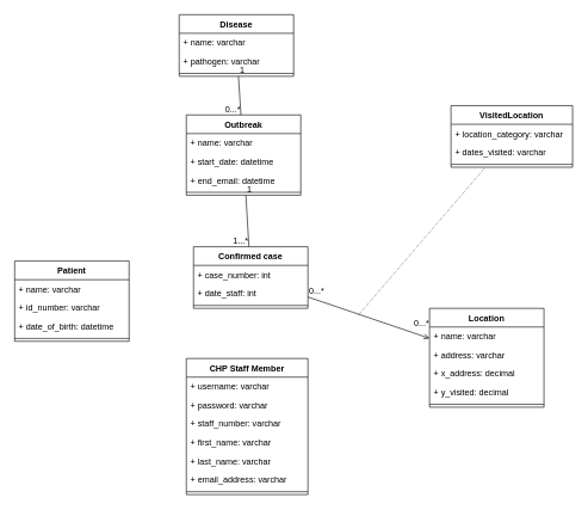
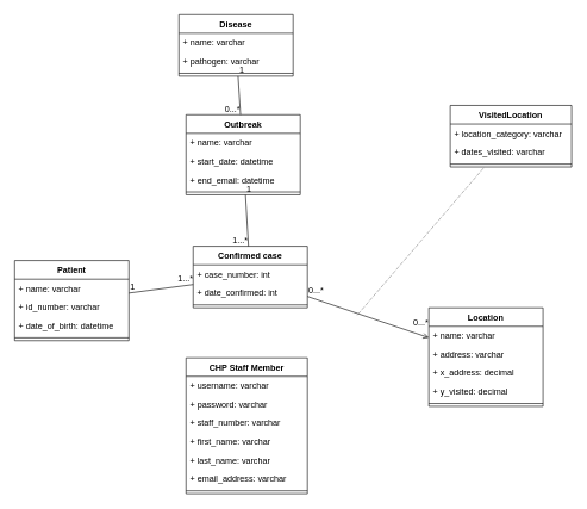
  <mxCell id="0" />
  <mxCell id="1" parent="0" />
  <mxCell id="2" value="Outbreak" style="swimlane;fontStyle=1;align=center;verticalAlign=top;childLayout=stackLayout;horizontal=1;startSize=26;horizontalStack=0;resizeParent=1;resizeParentMax=0;resizeLast=0;collapsible=1;marginBottom=0;" vertex="1" parent="1"><mxGeometry x="260" y="160" width="160" height="112" as="geometry" /></mxCell>
  <mxCell id="3" value="+ name: varchar" style="text;strokeColor=none;fillColor=none;align=left;verticalAlign=top;spacingLeft=4;spacingRight=4;overflow=hidden;rotatable=0;points=[[0,0.5],[1,0.5]];portConstraint=eastwest;" vertex="1" parent="2"><mxGeometry y="26" width="160" height="26" as="geometry" /></mxCell>
  <mxCell id="4" value="+ start_date: datetime" style="text;strokeColor=none;fillColor=none;align=left;verticalAlign=top;spacingLeft=4;spacingRight=4;overflow=hidden;rotatable=0;points=[[0,0.5],[1,0.5]];portConstraint=eastwest;" vertex="1" parent="2"><mxGeometry y="52" width="160" height="26" as="geometry" /></mxCell>
  <mxCell id="5" value="+ end_email: datetime" style="text;strokeColor=none;fillColor=none;align=left;verticalAlign=top;spacingLeft=4;spacingRight=4;overflow=hidden;rotatable=0;points=[[0,0.5],[1,0.5]];portConstraint=eastwest;" vertex="1" parent="2"><mxGeometry y="78" width="160" height="26" as="geometry" /></mxCell>
  <mxCell id="6" value="" style="line;strokeWidth=1;fillColor=none;align=left;verticalAlign=middle;spacingTop=-1;spacingLeft=3;spacingRight=3;rotatable=0;labelPosition=right;points=[];portConstraint=eastwest;" vertex="1" parent="2"><mxGeometry y="104" width="160" height="8" as="geometry" /></mxCell>
  <mxCell id="7" value="CHP Staff Member" style="swimlane;fontStyle=1;align=center;verticalAlign=top;childLayout=stackLayout;horizontal=1;startSize=26;horizontalStack=0;resizeParent=1;resizeParentMax=0;resizeLast=0;collapsible=1;marginBottom=0;" vertex="1" parent="1"><mxGeometry x="260" y="500" width="170" height="190" as="geometry" /></mxCell>
  <mxCell id="8" value="+ username: varchar" style="text;strokeColor=none;fillColor=none;align=left;verticalAlign=top;spacingLeft=4;spacingRight=4;overflow=hidden;rotatable=0;points=[[0,0.5],[1,0.5]];portConstraint=eastwest;" vertex="1" parent="7"><mxGeometry y="26" width="170" height="26" as="geometry" /></mxCell>
  <mxCell id="9" value="+ password: varchar" style="text;strokeColor=none;fillColor=none;align=left;verticalAlign=top;spacingLeft=4;spacingRight=4;overflow=hidden;rotatable=0;points=[[0,0.5],[1,0.5]];portConstraint=eastwest;" vertex="1" parent="7"><mxGeometry y="52" width="170" height="26" as="geometry" /></mxCell>
  <mxCell id="10" value="+ staff_number: varchar" style="text;strokeColor=none;fillColor=none;align=left;verticalAlign=top;spacingLeft=4;spacingRight=4;overflow=hidden;rotatable=0;points=[[0,0.5],[1,0.5]];portConstraint=eastwest;" vertex="1" parent="7"><mxGeometry y="78" width="170" height="26" as="geometry" /></mxCell>
  <mxCell id="11" value="+ first_name: varchar" style="text;strokeColor=none;fillColor=none;align=left;verticalAlign=top;spacingLeft=4;spacingRight=4;overflow=hidden;rotatable=0;points=[[0,0.5],[1,0.5]];portConstraint=eastwest;" vertex="1" parent="7"><mxGeometry y="104" width="170" height="26" as="geometry" /></mxCell>
  <mxCell id="12" value="+ last_name: varchar" style="text;strokeColor=none;fillColor=none;align=left;verticalAlign=top;spacingLeft=4;spacingRight=4;overflow=hidden;rotatable=0;points=[[0,0.5],[1,0.5]];portConstraint=eastwest;" vertex="1" parent="7"><mxGeometry y="130" width="170" height="26" as="geometry" /></mxCell>
  <mxCell id="13" value="+ email_address: varchar" style="text;strokeColor=none;fillColor=none;align=left;verticalAlign=top;spacingLeft=4;spacingRight=4;overflow=hidden;rotatable=0;points=[[0,0.5],[1,0.5]];portConstraint=eastwest;" vertex="1" parent="7"><mxGeometry y="156" width="170" height="26" as="geometry" /></mxCell>
  <mxCell id="14" value="" style="line;strokeWidth=1;fillColor=none;align=left;verticalAlign=middle;spacingTop=-1;spacingLeft=3;spacingRight=3;rotatable=0;labelPosition=right;points=[];portConstraint=eastwest;" vertex="1" parent="7"><mxGeometry y="182" width="170" height="8" as="geometry" /></mxCell>
  <mxCell id="15" value="Confirmed case" style="swimlane;fontStyle=1;align=center;verticalAlign=top;childLayout=stackLayout;horizontal=1;startSize=26;horizontalStack=0;resizeParent=1;resizeParentMax=0;resizeLast=0;collapsible=1;marginBottom=0;" vertex="1" parent="1"><mxGeometry x="270" y="344" width="160" height="86" as="geometry" /></mxCell>
  <mxCell id="16" value="+ case_number: int" style="text;strokeColor=none;fillColor=none;align=left;verticalAlign=top;spacingLeft=4;spacingRight=4;overflow=hidden;rotatable=0;points=[[0,0.5],[1,0.5]];portConstraint=eastwest;" vertex="1" parent="15"><mxGeometry y="26" width="160" height="26" as="geometry" /></mxCell>
- <mxCell id="17" value="+ date_staff: int" style="text;strokeColor=none;fillColor=none;align=left;verticalAlign=top;spacingLeft=4;spacingRight=4;overflow=hidden;rotatable=0;points=[[0,0.5],[1,0.5]];portConstraint=eastwest;" vertex="1" parent="15"><mxGeometry y="52" width="160" height="26" as="geometry" /></mxCell>
+ <mxCell id="17" value="+ date_confirmed: int" style="text;strokeColor=none;fillColor=none;align=left;verticalAlign=top;spacingLeft=4;spacingRight=4;overflow=hidden;rotatable=0;points=[[0,0.5],[1,0.5]];portConstraint=eastwest;" vertex="1" parent="15"><mxGeometry y="52" width="160" height="26" as="geometry" /></mxCell>
  <mxCell id="18" value="" style="line;strokeWidth=1;fillColor=none;align=left;verticalAlign=middle;spacingTop=-1;spacingLeft=3;spacingRight=3;rotatable=0;labelPosition=right;points=[];portConstraint=eastwest;" vertex="1" parent="15"><mxGeometry y="78" width="160" height="8" as="geometry" /></mxCell>
  <mxCell id="19" value="" style="endArrow=none;html=1;rounded=0;" edge="1" parent="1" source="2" target="15"><mxGeometry relative="1" as="geometry"><mxPoint x="320" y="260" as="sourcePoint" /><mxPoint x="480" y="260" as="targetPoint" /></mxGeometry></mxCell>
  <mxCell id="20" value="1" style="resizable=0;html=1;align=left;verticalAlign=bottom;" connectable="0" vertex="1" parent="19"><mxGeometry x="-1" relative="1" as="geometry" /></mxCell>
  <mxCell id="21" value="1...*" style="resizable=0;html=1;align=right;verticalAlign=bottom;" connectable="0" vertex="1" parent="19"><mxGeometry x="1" relative="1" as="geometry" /></mxCell>
  <mxCell id="22" value="Disease" style="swimlane;fontStyle=1;align=center;verticalAlign=top;childLayout=stackLayout;horizontal=1;startSize=26;horizontalStack=0;resizeParent=1;resizeParentMax=0;resizeLast=0;collapsible=1;marginBottom=0;" vertex="1" parent="1"><mxGeometry x="250" y="20" width="160" height="86" as="geometry" /></mxCell>
  <mxCell id="23" value="+ name: varchar" style="text;strokeColor=none;fillColor=none;align=left;verticalAlign=top;spacingLeft=4;spacingRight=4;overflow=hidden;rotatable=0;points=[[0,0.5],[1,0.5]];portConstraint=eastwest;" vertex="1" parent="22"><mxGeometry y="26" width="160" height="26" as="geometry" /></mxCell>
  <mxCell id="24" value="+ pathogen: varchar" style="text;strokeColor=none;fillColor=none;align=left;verticalAlign=top;spacingLeft=4;spacingRight=4;overflow=hidden;rotatable=0;points=[[0,0.5],[1,0.5]];portConstraint=eastwest;" vertex="1" parent="22"><mxGeometry y="52" width="160" height="26" as="geometry" /></mxCell>
  <mxCell id="25" value="" style="line;strokeWidth=1;fillColor=none;align=left;verticalAlign=middle;spacingTop=-1;spacingLeft=3;spacingRight=3;rotatable=0;labelPosition=right;points=[];portConstraint=eastwest;" vertex="1" parent="22"><mxGeometry y="78" width="160" height="8" as="geometry" /></mxCell>
  <mxCell id="26" value="" style="endArrow=none;html=1;rounded=0;" edge="1" parent="1" source="22" target="2"><mxGeometry relative="1" as="geometry"><mxPoint x="310" y="100" as="sourcePoint" /><mxPoint x="470" y="100" as="targetPoint" /></mxGeometry></mxCell>
  <mxCell id="27" value="1" style="resizable=0;html=1;align=left;verticalAlign=bottom;" connectable="0" vertex="1" parent="26"><mxGeometry x="-1" relative="1" as="geometry" /></mxCell>
  <mxCell id="28" value="0...*" style="resizable=0;html=1;align=right;verticalAlign=bottom;" connectable="0" vertex="1" parent="26"><mxGeometry x="1" relative="1" as="geometry" /></mxCell>
  <mxCell id="29" value="Patient" style="swimlane;fontStyle=1;align=center;verticalAlign=top;childLayout=stackLayout;horizontal=1;startSize=26;horizontalStack=0;resizeParent=1;resizeParentMax=0;resizeLast=0;collapsible=1;marginBottom=0;" vertex="1" parent="1"><mxGeometry x="20" y="364" width="160" height="112" as="geometry" /></mxCell>
  <mxCell id="30" value="+ name: varchar" style="text;strokeColor=none;fillColor=none;align=left;verticalAlign=top;spacingLeft=4;spacingRight=4;overflow=hidden;rotatable=0;points=[[0,0.5],[1,0.5]];portConstraint=eastwest;" vertex="1" parent="29"><mxGeometry y="26" width="160" height="26" as="geometry" /></mxCell>
  <mxCell id="31" value="+ id_number: varchar" style="text;strokeColor=none;fillColor=none;align=left;verticalAlign=top;spacingLeft=4;spacingRight=4;overflow=hidden;rotatable=0;points=[[0,0.5],[1,0.5]];portConstraint=eastwest;" vertex="1" parent="29"><mxGeometry y="52" width="160" height="26" as="geometry" /></mxCell>
  <mxCell id="32" value="+ date_of_birth: datetime" style="text;strokeColor=none;fillColor=none;align=left;verticalAlign=top;spacingLeft=4;spacingRight=4;overflow=hidden;rotatable=0;points=[[0,0.5],[1,0.5]];portConstraint=eastwest;" vertex="1" parent="29"><mxGeometry y="78" width="160" height="26" as="geometry" /></mxCell>
  <mxCell id="33" value="" style="line;strokeWidth=1;fillColor=none;align=left;verticalAlign=middle;spacingTop=-1;spacingLeft=3;spacingRight=3;rotatable=0;labelPosition=right;points=[];portConstraint=eastwest;" vertex="1" parent="29"><mxGeometry y="104" width="160" height="8" as="geometry" /></mxCell>
+ <mxCell id="34" value="" style="endArrow=none;html=1;rounded=0;" edge="1" parent="1" source="29" target="15"><mxGeometry relative="1" as="geometry"><mxPoint x="240" y="450" as="sourcePoint" /><mxPoint x="400" y="450" as="targetPoint" /></mxGeometry></mxCell>
+ <mxCell id="35" value="1" style="resizable=0;html=1;align=left;verticalAlign=bottom;" connectable="0" vertex="1" parent="34"><mxGeometry x="-1" relative="1" as="geometry" /></mxCell>
+ <mxCell id="36" value="1...*" style="resizable=0;html=1;align=right;verticalAlign=bottom;" connectable="0" vertex="1" parent="34"><mxGeometry x="1" relative="1" as="geometry" /></mxCell>
  <mxCell id="37" value="Location" style="swimlane;fontStyle=1;align=center;verticalAlign=top;childLayout=stackLayout;horizontal=1;startSize=26;horizontalStack=0;resizeParent=1;resizeParentMax=0;resizeLast=0;collapsible=1;marginBottom=0;" vertex="1" parent="1"><mxGeometry x="600" y="430" width="160" height="138" as="geometry" /></mxCell>
  <mxCell id="38" value="+ name: varchar" style="text;strokeColor=none;fillColor=none;align=left;verticalAlign=top;spacingLeft=4;spacingRight=4;overflow=hidden;rotatable=0;points=[[0,0.5],[1,0.5]];portConstraint=eastwest;" vertex="1" parent="37"><mxGeometry y="26" width="160" height="26" as="geometry" /></mxCell>
  <mxCell id="39" value="+ address: varchar" style="text;strokeColor=none;fillColor=none;align=left;verticalAlign=top;spacingLeft=4;spacingRight=4;overflow=hidden;rotatable=0;points=[[0,0.5],[1,0.5]];portConstraint=eastwest;" vertex="1" parent="37"><mxGeometry y="52" width="160" height="26" as="geometry" /></mxCell>
  <mxCell id="40" value="+ x_address: decimal" style="text;strokeColor=none;fillColor=none;align=left;verticalAlign=top;spacingLeft=4;spacingRight=4;overflow=hidden;rotatable=0;points=[[0,0.5],[1,0.5]];portConstraint=eastwest;" vertex="1" parent="37"><mxGeometry y="78" width="160" height="26" as="geometry" /></mxCell>
  <mxCell id="41" value="+ y_visited: decimal" style="text;strokeColor=none;fillColor=none;align=left;verticalAlign=top;spacingLeft=4;spacingRight=4;overflow=hidden;rotatable=0;points=[[0,0.5],[1,0.5]];portConstraint=eastwest;" vertex="1" parent="37"><mxGeometry y="104" width="160" height="26" as="geometry" /></mxCell>
  <mxCell id="42" value="" style="line;strokeWidth=1;fillColor=none;align=left;verticalAlign=middle;spacingTop=-1;spacingLeft=3;spacingRight=3;rotatable=0;labelPosition=right;points=[];portConstraint=eastwest;" vertex="1" parent="37"><mxGeometry y="130" width="160" height="8" as="geometry" /></mxCell>
  <mxCell id="43" value="" style="endArrow=open;html=1;rounded=0;strokeColor=#000000;" edge="1" parent="1" source="15" target="37"><mxGeometry relative="1" as="geometry"><mxPoint x="500" y="380" as="sourcePoint" /><mxPoint x="678" y="440" as="targetPoint" /></mxGeometry></mxCell>
  <mxCell id="44" value="0...*" style="resizable=0;html=1;align=left;verticalAlign=bottom;" connectable="0" vertex="1" parent="43"><mxGeometry x="-1" relative="1" as="geometry" /></mxCell>
  <mxCell id="45" value="0...*" style="resizable=0;html=1;align=right;verticalAlign=bottom;" connectable="0" vertex="1" parent="43"><mxGeometry x="1" relative="1" as="geometry"><mxPoint y="-11.85" as="offset" /></mxGeometry></mxCell>
  <mxCell id="46" value="" style="endArrow=none;html=1;rounded=0;dashed=1;dashPattern=1 2;strokeColor=#000000;" edge="1" parent="1" target="47"><mxGeometry relative="1" as="geometry"><mxPoint x="500" y="440" as="sourcePoint" /><mxPoint x="630" y="310" as="targetPoint" /></mxGeometry></mxCell>
  <mxCell id="47" value="VisitedLocation" style="swimlane;fontStyle=1;align=center;verticalAlign=top;childLayout=stackLayout;horizontal=1;startSize=26;horizontalStack=0;resizeParent=1;resizeParentMax=0;resizeLast=0;collapsible=1;marginBottom=0;" vertex="1" parent="1"><mxGeometry x="630" y="147" width="170" height="86" as="geometry" /></mxCell>
  <mxCell id="48" value="+ location_category: varchar" style="text;strokeColor=none;fillColor=none;align=left;verticalAlign=top;spacingLeft=4;spacingRight=4;overflow=hidden;rotatable=0;points=[[0,0.5],[1,0.5]];portConstraint=eastwest;" vertex="1" parent="47"><mxGeometry y="26" width="170" height="26" as="geometry" /></mxCell>
  <mxCell id="49" value="+ dates_visited: varchar" style="text;strokeColor=none;fillColor=none;align=left;verticalAlign=top;spacingLeft=4;spacingRight=4;overflow=hidden;rotatable=0;points=[[0,0.5],[1,0.5]];portConstraint=eastwest;" vertex="1" parent="47"><mxGeometry y="52" width="170" height="26" as="geometry" /></mxCell>
  <mxCell id="50" value="" style="line;strokeWidth=1;fillColor=none;align=left;verticalAlign=middle;spacingTop=-1;spacingLeft=3;spacingRight=3;rotatable=0;labelPosition=right;points=[];portConstraint=eastwest;" vertex="1" parent="47"><mxGeometry y="78" width="170" height="8" as="geometry" /></mxCell>
